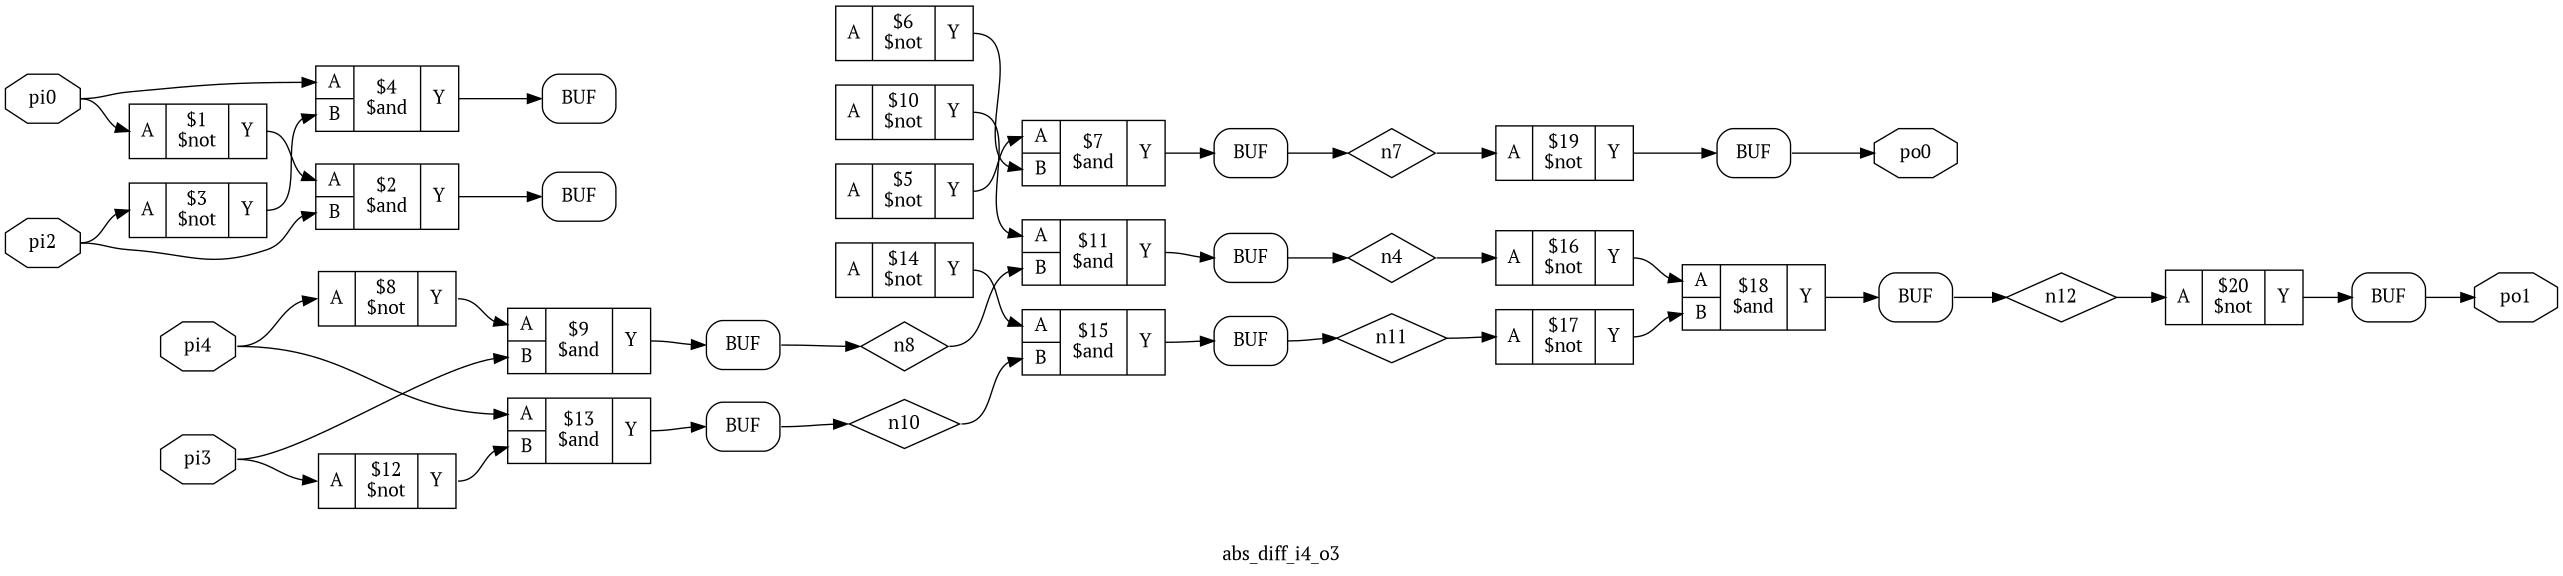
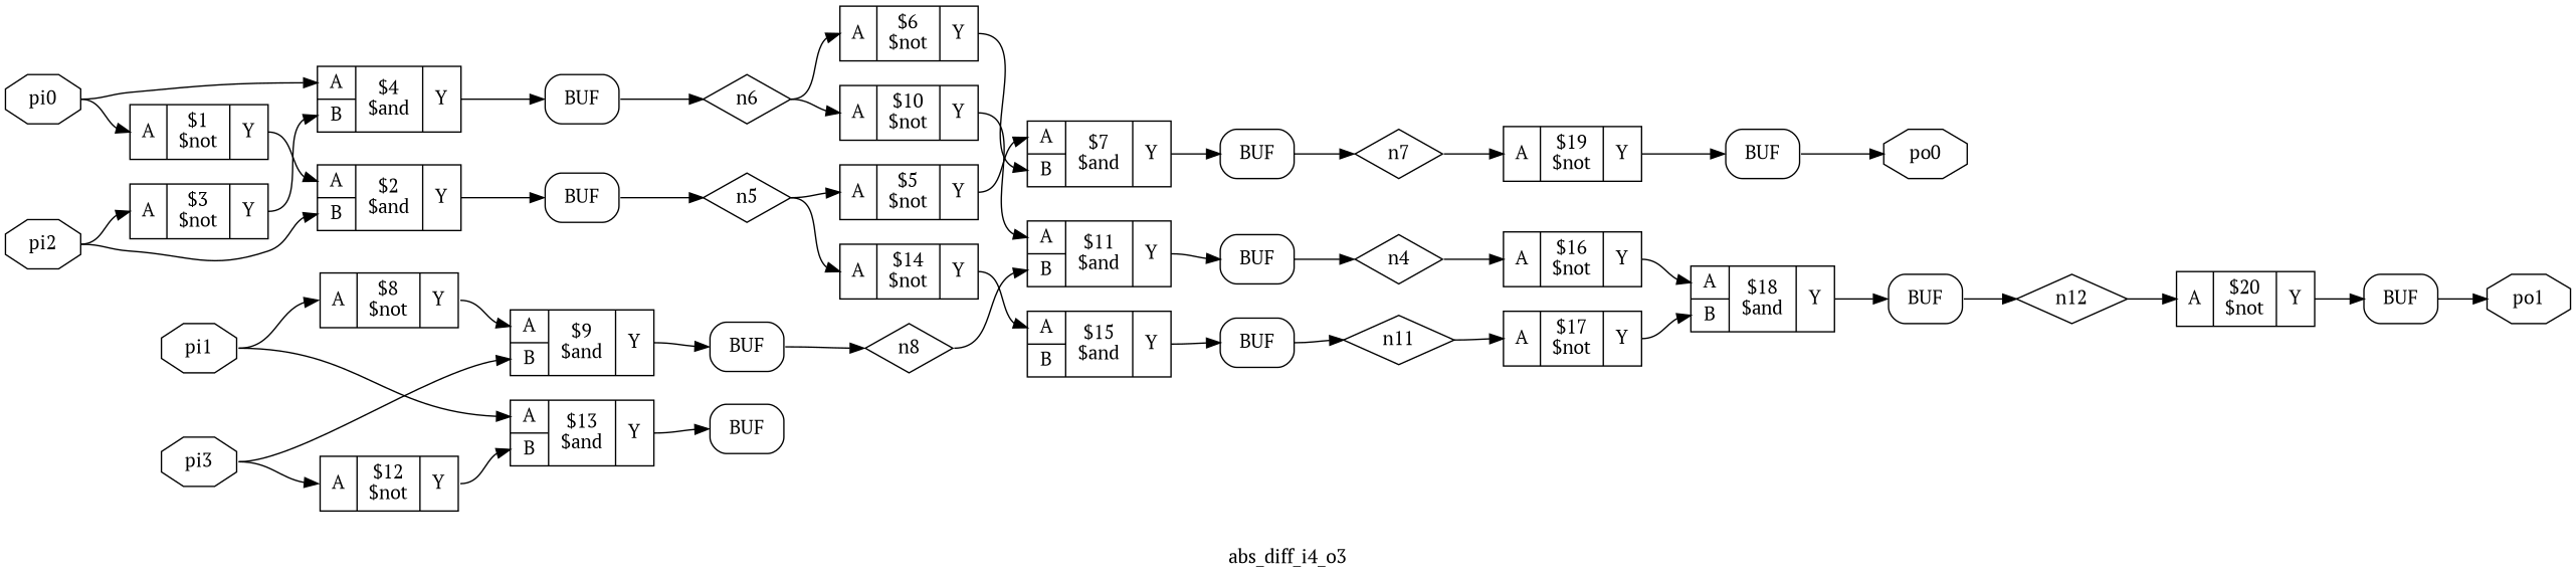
  digraph {
    fontname="PT Serif"
    label=abs_diff_i4_o3
    rankdir=LR
    remincross=true
    node [fontname="PT Serif" shape=record]
    edge [color=black fontname="PT Serif" headport="p35:w" tailport="p36:e"]
    n1 [color=black fontcolor=black height=0.5 label=n12 shape=diamond width=1.1234]
    n2 [height=0.54167 label="{{<p35> A}|$20\n$not|{<p36> Y}}" width=1.4028]
    n3 [height=0.5 label=BUF shape=box style=rounded width=0.75]
    n4 [color=black fontcolor=black height=0.5 label=po1 shape=octagon width=0.84028]
    n5 [color=black fontcolor=black height=0.5 label=n11 shape=diamond width=1.1234]
    n6 [height=0.54167 label="{{<p35> A}|$17\n$not|{<p36> Y}}" width=1.4028]
    n7 [height=0.65278 label="{{<p35> A|<p39> B}|$18\n$and|{<p36> Y}}" width=1.4583]
    n8 [height=0.5 label=BUF shape=box style=rounded width=0.75]
-   n9 [color=black fontcolor=black height=0.5 label=n10 shape=diamond width=1.1234]
    n10 [height=0.65278 label="{{<p35> A|<p39> B}|$15\n$and|{<p36> Y}}" width=1.4583]
    n11 [height=0.5 label=BUF shape=box style=rounded width=0.75]
    n12 [color=black fontcolor=black height=0.5 label=n4 shape=diamond width=0.89363]
    n13 [height=0.54167 label="{{<p35> A}|$16\n$not|{<p36> Y}}" width=1.4028]
    n14 [color=black fontcolor=black height=0.5 label=n8 shape=diamond width=0.89363]
    n15 [height=0.65278 label="{{<p35> A|<p39> B}|$11\n$and|{<p36> Y}}" width=1.4583]
    n16 [height=0.5 label=BUF shape=box style=rounded width=0.75]
    n17 [color=black fontcolor=black height=0.5 label=n7 shape=diamond width=0.89363]
    n18 [height=0.54167 label="{{<p35> A}|$19\n$not|{<p36> Y}}" width=1.4028]
    n19 [height=0.5 label=BUF shape=box style=rounded width=0.75]
    n20 [color=black fontcolor=black height=0.5 label=po0 shape=octagon width=0.84028]
+   n21 [color=black fontcolor=black height=0.5 label=n6 shape=diamond width=0.89363]
    n22 [height=0.54167 label="{{<p35> A}|$10\n$not|{<p36> Y}}" width=1.4028]
    n23 [height=0.54167 label="{{<p35> A}|$6\n$not|{<p36> Y}}" width=1.4028]
    n24 [height=0.65278 label="{{<p35> A|<p39> B}|$7\n$and|{<p36> Y}}" width=1.4583]
    n25 [height=0.5 label=BUF shape=box style=rounded width=0.75]
+   n26 [color=black fontcolor=black height=0.5 label=n5 shape=diamond width=0.89363]
    n27 [height=0.54167 label="{{<p35> A}|$14\n$not|{<p36> Y}}" width=1.4028]
    n28 [height=0.54167 label="{{<p35> A}|$5\n$not|{<p36> Y}}" width=1.4028]
    n29 [color=black fontcolor=black height=0.5 label=pi3 shape=octagon width=0.76212]
    n30 [height=0.54167 label="{{<p35> A}|$12\n$not|{<p36> Y}}" width=1.4028]
    n31 [height=0.65278 label="{{<p35> A|<p39> B}|$9\n$and|{<p36> Y}}" width=1.4583]
    n32 [height=0.65278 label="{{<p35> A|<p39> B}|$13\n$and|{<p36> Y}}" width=1.4583]
    n33 [height=0.5 label=BUF shape=box style=rounded width=0.75]
    n34 [height=0.5 label=BUF shape=box style=rounded width=0.75]
    n35 [color=black fontcolor=black height=0.5 label=pi2 shape=octagon width=0.76212]
    n36 [height=0.54167 label="{{<p35> A}|$3\n$not|{<p36> Y}}" width=1.4028]
    n37 [height=0.65278 label="{{<p35> A|<p39> B}|$2\n$and|{<p36> Y}}" width=1.4583]
    n38 [height=0.65278 label="{{<p35> A|<p39> B}|$4\n$and|{<p36> Y}}" width=1.4583]
    n39 [height=0.5 label=BUF shape=box style=rounded width=0.75]
    n40 [height=0.5 label=BUF shape=box style=rounded width=0.75]
-   n41 [color=black fontcolor=black height=0.5 label=pi4 shape=octagon width=0.76212]
+   n41 [color=black fontcolor=black height=0.5 label=pi1 shape=octagon width=0.76212]
    n42 [height=0.54167 label="{{<p35> A}|$8\n$not|{<p36> Y}}" width=1.4028]
    n43 [color=black fontcolor=black height=0.5 label=pi0 shape=octagon width=0.76212]
    n44 [height=0.54167 label="{{<p35> A}|$1\n$not|{<p36> Y}}" width=1.4028]
    n1 -> n2 [tailport=e]
    n2 -> n3 [headport="w:w"]
    n3 -> n4 [headport=w tailport="e:e"]
    n5 -> n6 [tailport=e]
    n6 -> n7 [headport="p39:w"]
    n7 -> n8 [headport="w:w"]
    n8 -> n1 [headport=w tailport="e:e"]
-   n9 -> n10 [headport="p39:w" tailport=e]
    n10 -> n11 [headport="w:w"]
    n11 -> n5 [headport=w tailport="e:e"]
    n12 -> n13 [tailport=e]
    n13 -> n7
    n14 -> n15 [headport="p39:w" tailport=e]
    n15 -> n16 [headport="w:w"]
    n16 -> n12 [headport=w tailport="e:e"]
    n17 -> n18 [tailport=e]
    n18 -> n19 [headport="w:w"]
    n19 -> n20 [headport=w tailport="e:e"]
+   n21 -> n22 [tailport=e]
+   n21 -> n23 [tailport=e]
    n22 -> n15
    n23 -> n24 [headport="p39:w"]
    n24 -> n25 [headport="w:w"]
    n25 -> n17 [headport=w tailport="e:e"]
+   n26 -> n27 [tailport=e]
+   n26 -> n28 [tailport=e]
    n27 -> n10
    n28 -> n24
    n29 -> n30 [tailport=e]
    n29 -> n31 [headport="p39:w" tailport=e]
    n30 -> n32 [headport="p39:w"]
    n31 -> n33 [headport="w:w"]
    n32 -> n34 [headport="w:w"]
    n33 -> n14 [headport=w tailport="e:e"]
-   n34 -> n9 [headport=w tailport="e:e"]
    n35 -> n36 [tailport=e]
    n35 -> n37 [headport="p39:w" tailport=e]
    n36 -> n38 [headport="p39:w"]
    n37 -> n39 [headport="w:w"]
    n38 -> n40 [headport="w:w"]
+   n39 -> n26 [headport=w tailport="e:e"]
+   n40 -> n21 [headport=w tailport="e:e"]
    n41 -> n32 [tailport=e]
    n41 -> n42 [tailport=e]
    n42 -> n31
    n43 -> n38 [tailport=e]
    n43 -> n44 [tailport=e]
    n44 -> n37
  }
